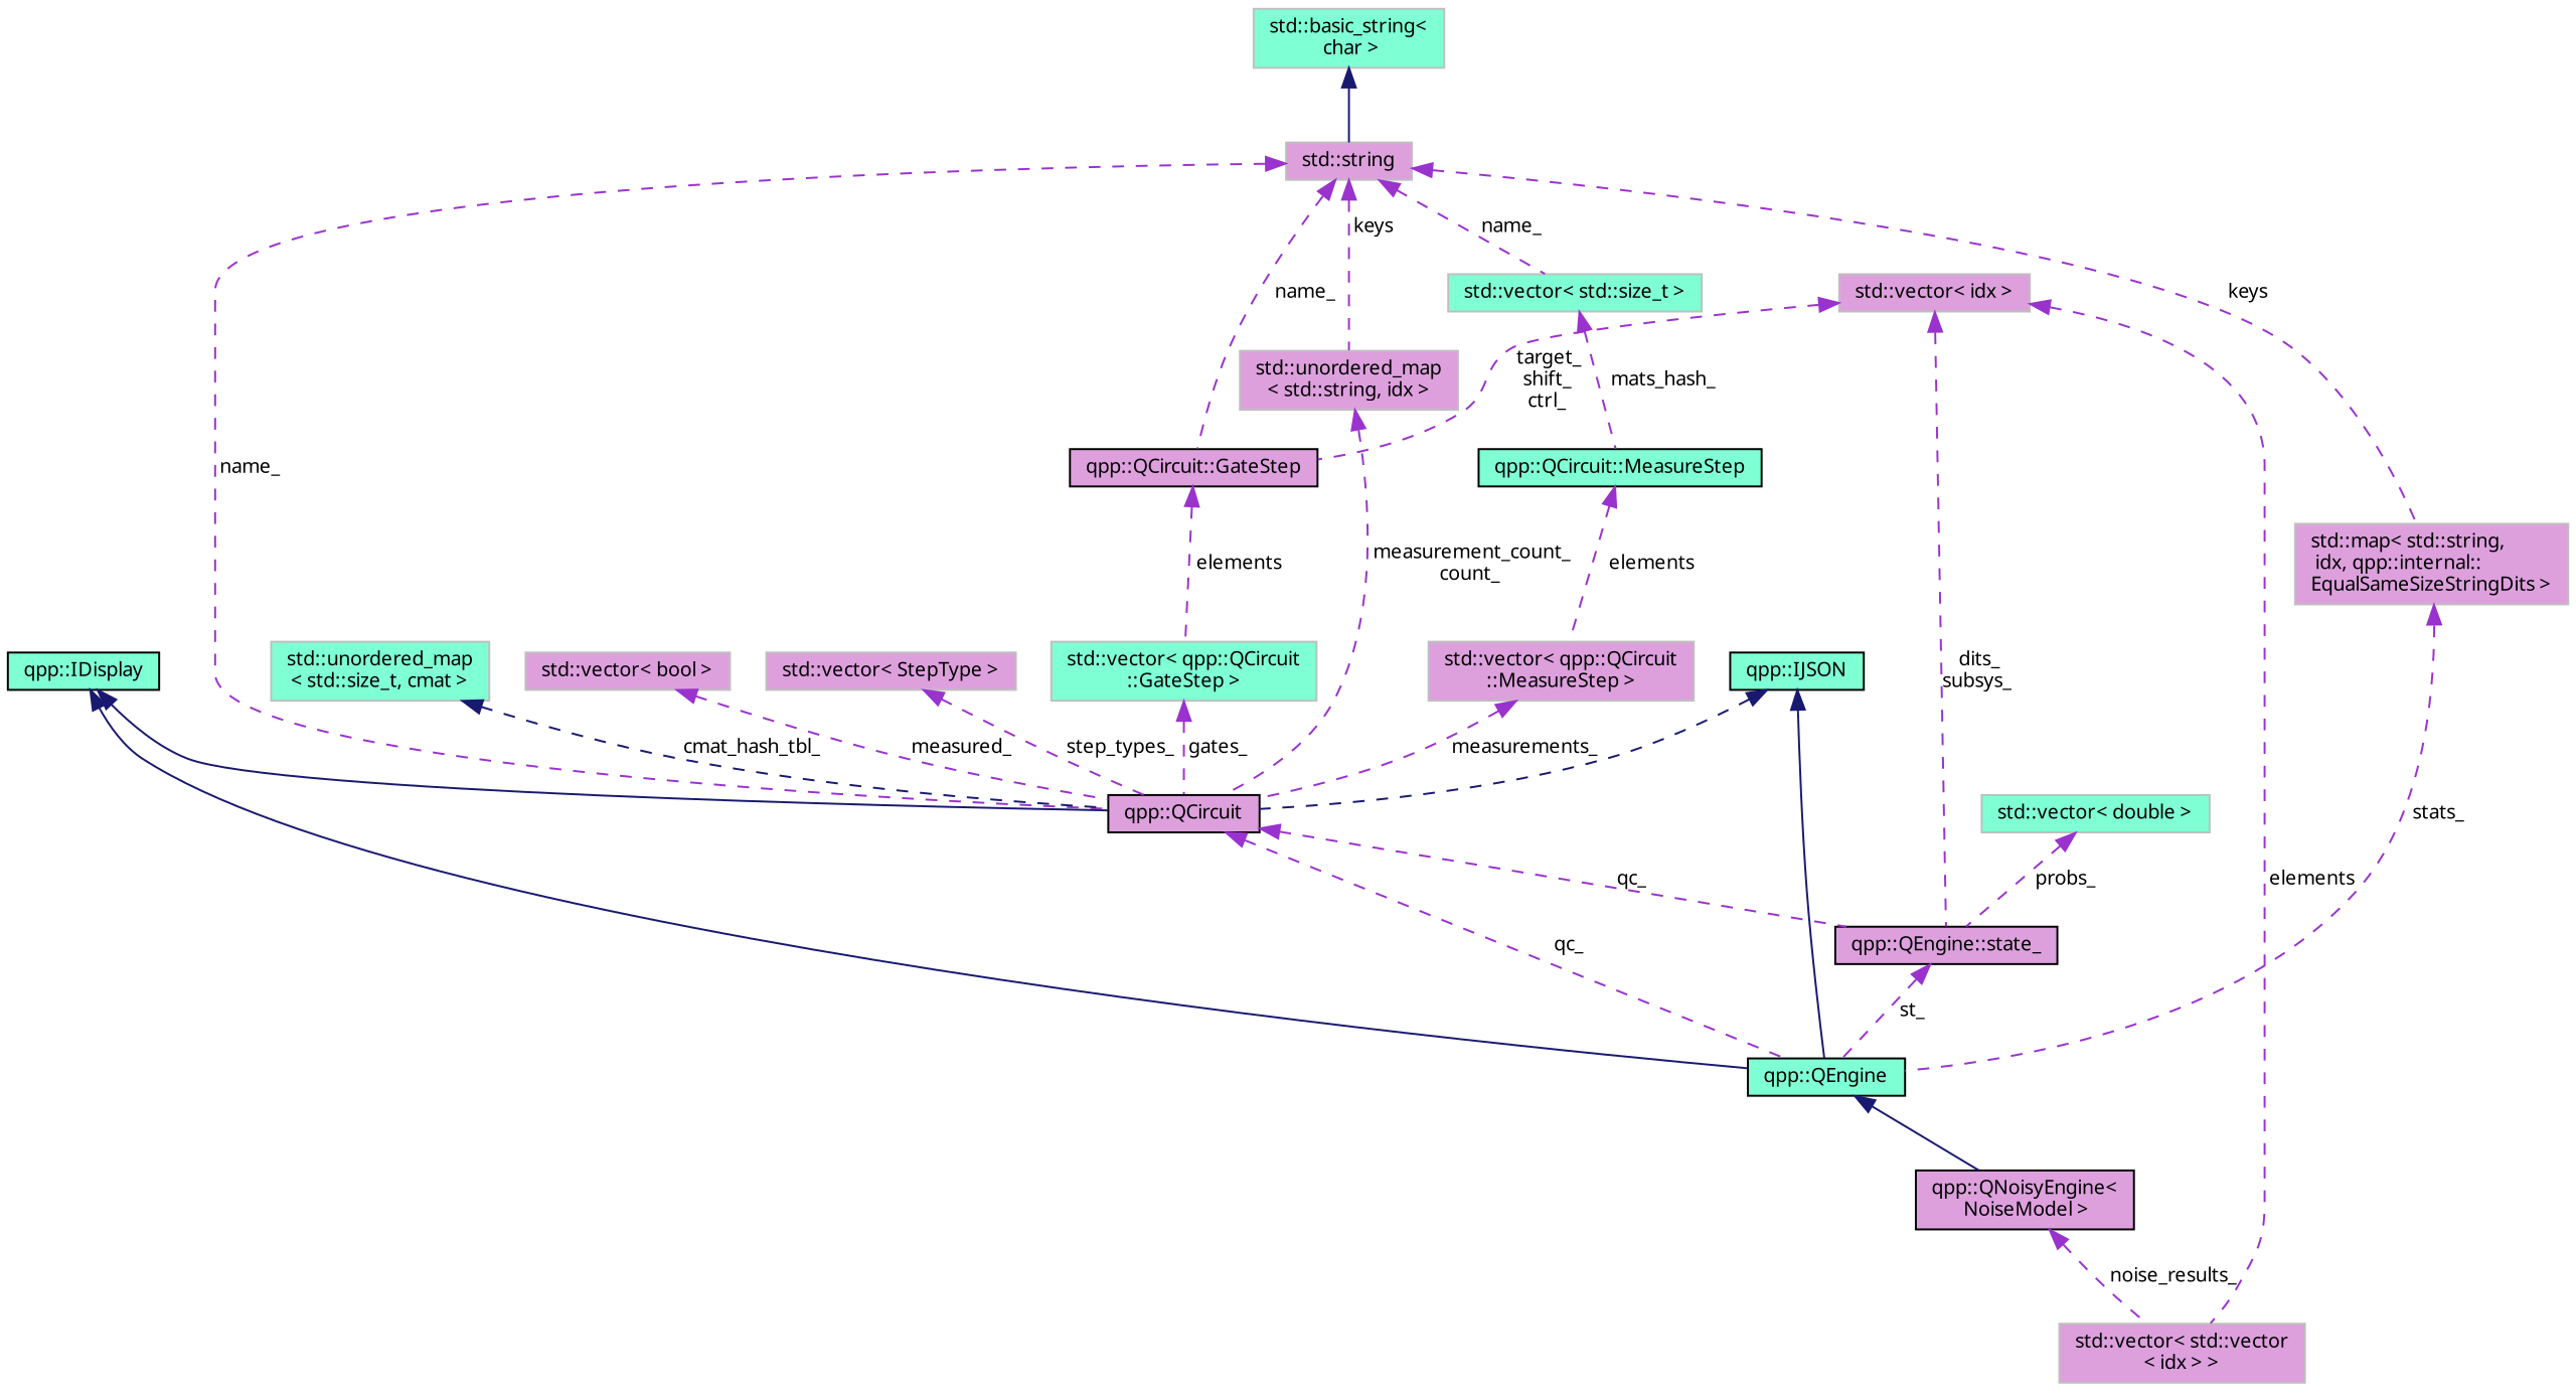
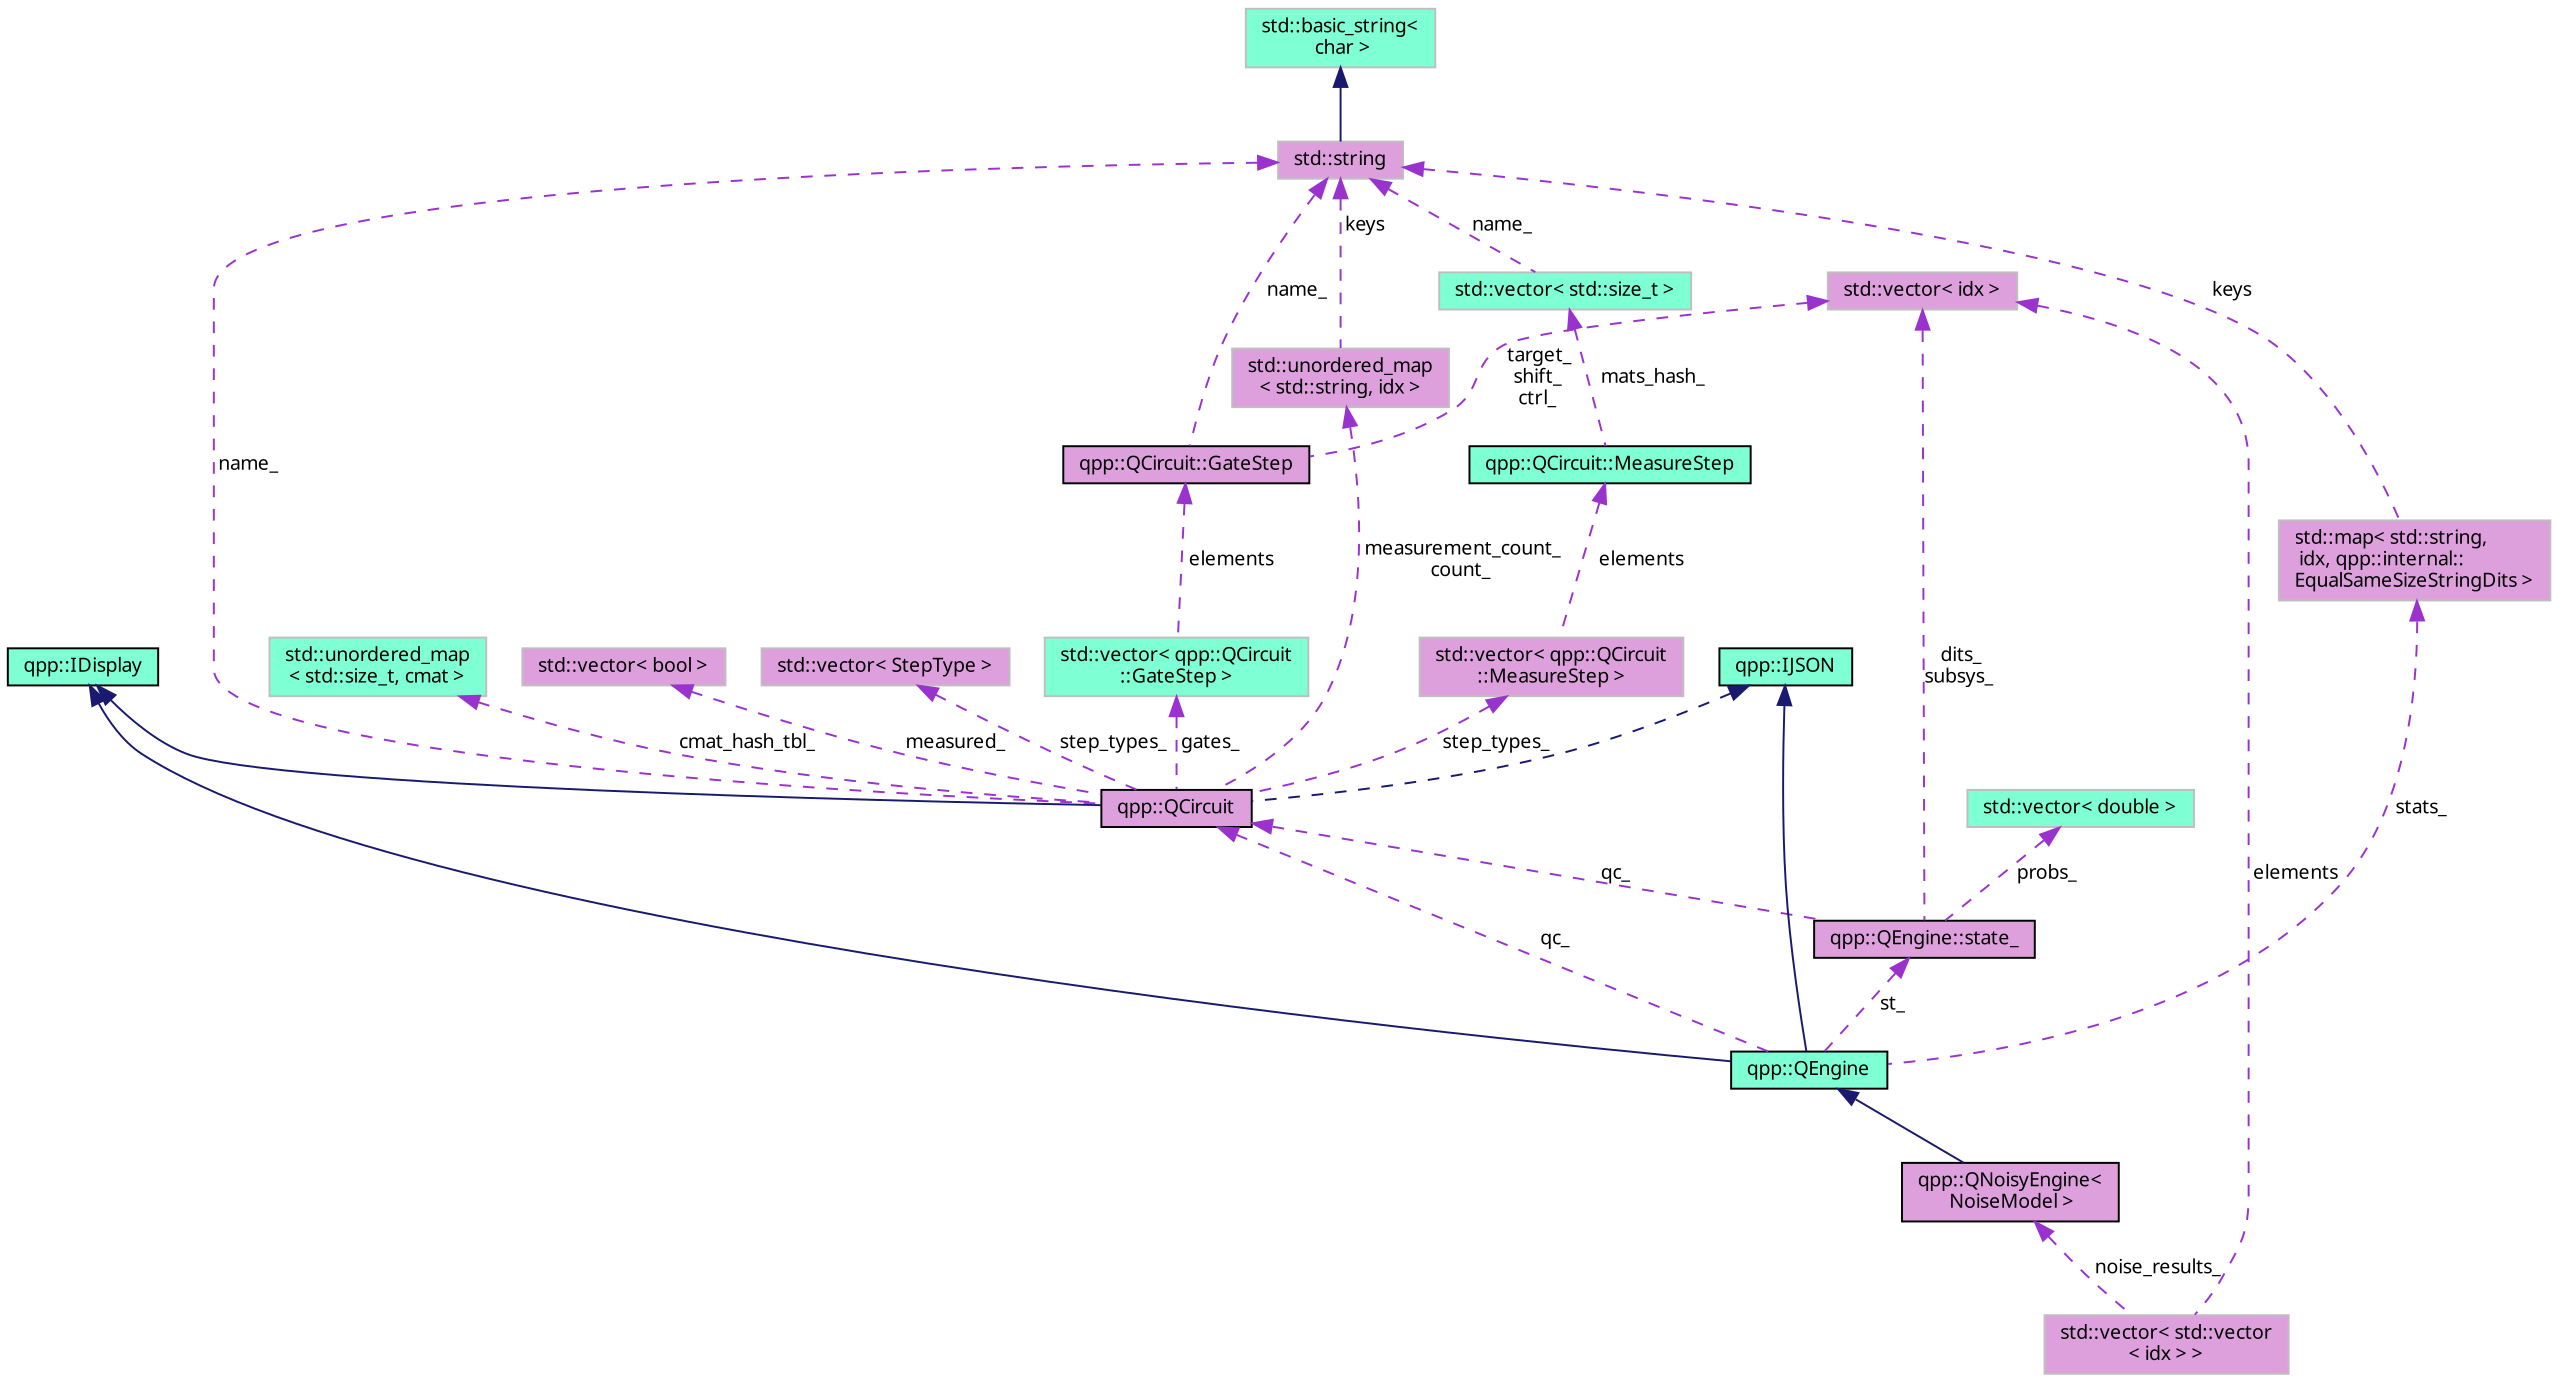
  digraph {
    fontname="Noto Sans"
    rankdir=TB
    node [color=grey75 fillcolor=plum fontname="Noto Sans" fontsize=10 shape=record style=filled]
    edge [color=darkorchid3 dir=back fontname="Noto Sans" fontsize=10 labelfontname=Helvetica labelfontsize=10 style=dashed]
    n1 [color=black fontcolor=black height=0.2 label="qpp::QNoisyEngine\<\l NoiseModel \>" width=0.4]
    n2 [height=0.2 label="std::vector\< std::vector\l\< idx \> \>" width=0.4]
    n3 [color=black fillcolor=aquamarine height=0.2 label="qpp::QEngine" width=0.4]
    n4 [color=black fillcolor=aquamarine height=0.2 label="qpp::IDisplay" width=0.4]
    n5 [color=black height=0.2 label="qpp::QCircuit" width=0.4]
    n6 [color=black height=0.2 label="qpp::QEngine::state_" width=0.4]
    n7 [color=black fillcolor=aquamarine height=0.2 label="qpp::IJSON" width=0.4]
    n8 [height=0.2 label="std::vector\< idx \>" width=0.4]
    n9 [color=black height=0.2 label="qpp::QCircuit::GateStep" width=0.4]
    n10 [color=black fillcolor=aquamarine height=0.2 label="qpp::QCircuit::MeasureStep" width=0.4]
    n11 [height=0.2 label="std::vector\< qpp::QCircuit\l::MeasureStep \>" width=0.4]
    n12 [fillcolor=aquamarine height=0.2 label="std::vector\< qpp::QCircuit\l::GateStep \>" width=0.4]
    n13 [height=0.2 label="std::unordered_map\l\< std::string, idx \>" width=0.4]
    n14 [height=0.2 label="std::string" width=0.4]
    n15 [height=0.2 label="std::map\< std::string,\l idx, qpp::internal::\lEqualSameSizeStringDits \>" width=0.4]
    n16 [fillcolor=aquamarine height=0.2 label="std::vector\< std::size_t \>" width=0.4]
    n17 [fillcolor=aquamarine height=0.2 label="std::basic_string\<\l char \>" width=0.4]
    n18 [fillcolor=aquamarine height=0.2 label="std::unordered_map\l\< std::size_t, cmat \>" width=0.4]
    n19 [height=0.2 label="std::vector\< bool \>" width=0.4]
    n20 [height=0.2 label="std::vector\< StepType \>" width=0.4]
    n21 [fillcolor=aquamarine height=0.2 label="std::vector\< double \>" width=0.4]
    n1 -> n2 [label=" noise_results_"]
    n3 -> n1 [color=midnightblue style=solid]
    n4 -> n3 [color=midnightblue style=solid]
    n4 -> n5 [color=midnightblue style=solid]
    n5 -> n3 [label=" qc_"]
    n5 -> n6 [label=" qc_"]
    n6 -> n3 [label=" st_"]
    n7 -> n3 [color=midnightblue style=solid]
    n7 -> n5 [color=midnightblue]
    n8 -> n2 [label=" elements"]
    n8 -> n6 [label=" dits_\nsubsys_"]
    n8 -> n9 [label=" target_\nshift_\nctrl_"]
    n9 -> n12 [label=" elements"]
    n10 -> n11 [label=" elements"]
-   n11 -> n5 [label=" measurements_"]
+   n11 -> n5 [label=" step_types_"]
    n12 -> n5 [label=" gates_"]
    n13 -> n5 [label=" measurement_count_\ncount_"]
    n14 -> n5 [label=" name_"]
    n14 -> n9 [label=" name_"]
    n14 -> n13 [label=" keys"]
    n14 -> n15 [label=" keys"]
    n14 -> n16 [label=" name_"]
    n15 -> n3 [label=" stats_"]
    n16 -> n10 [label=" mats_hash_"]
    n17 -> n14 [color=midnightblue style=solid]
-   n18 -> n5 [color=midnightblue label=" cmat_hash_tbl_"]
+   n18 -> n5 [label=" cmat_hash_tbl_"]
    n19 -> n5 [label=" measured_"]
    n20 -> n5 [label=" step_types_"]
    n21 -> n6 [label=" probs_"]
  }
